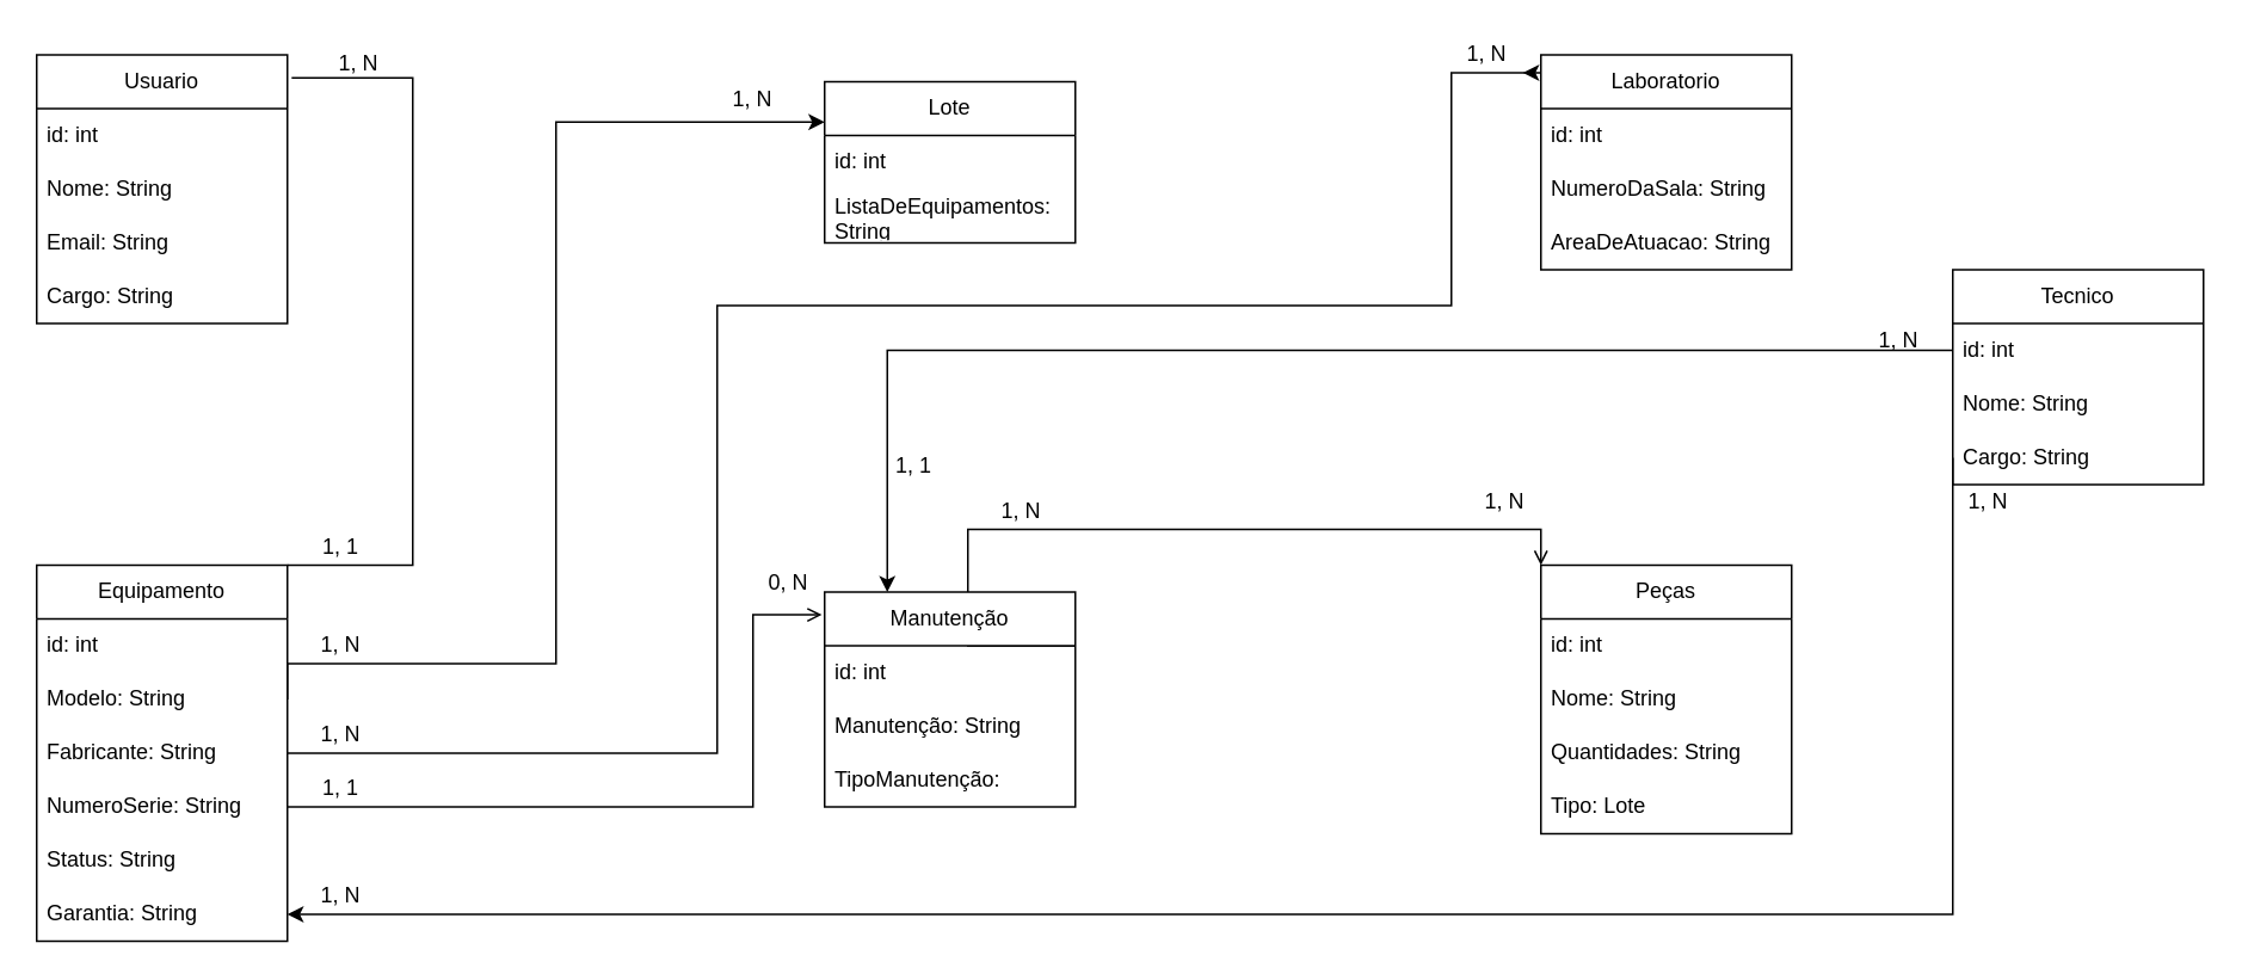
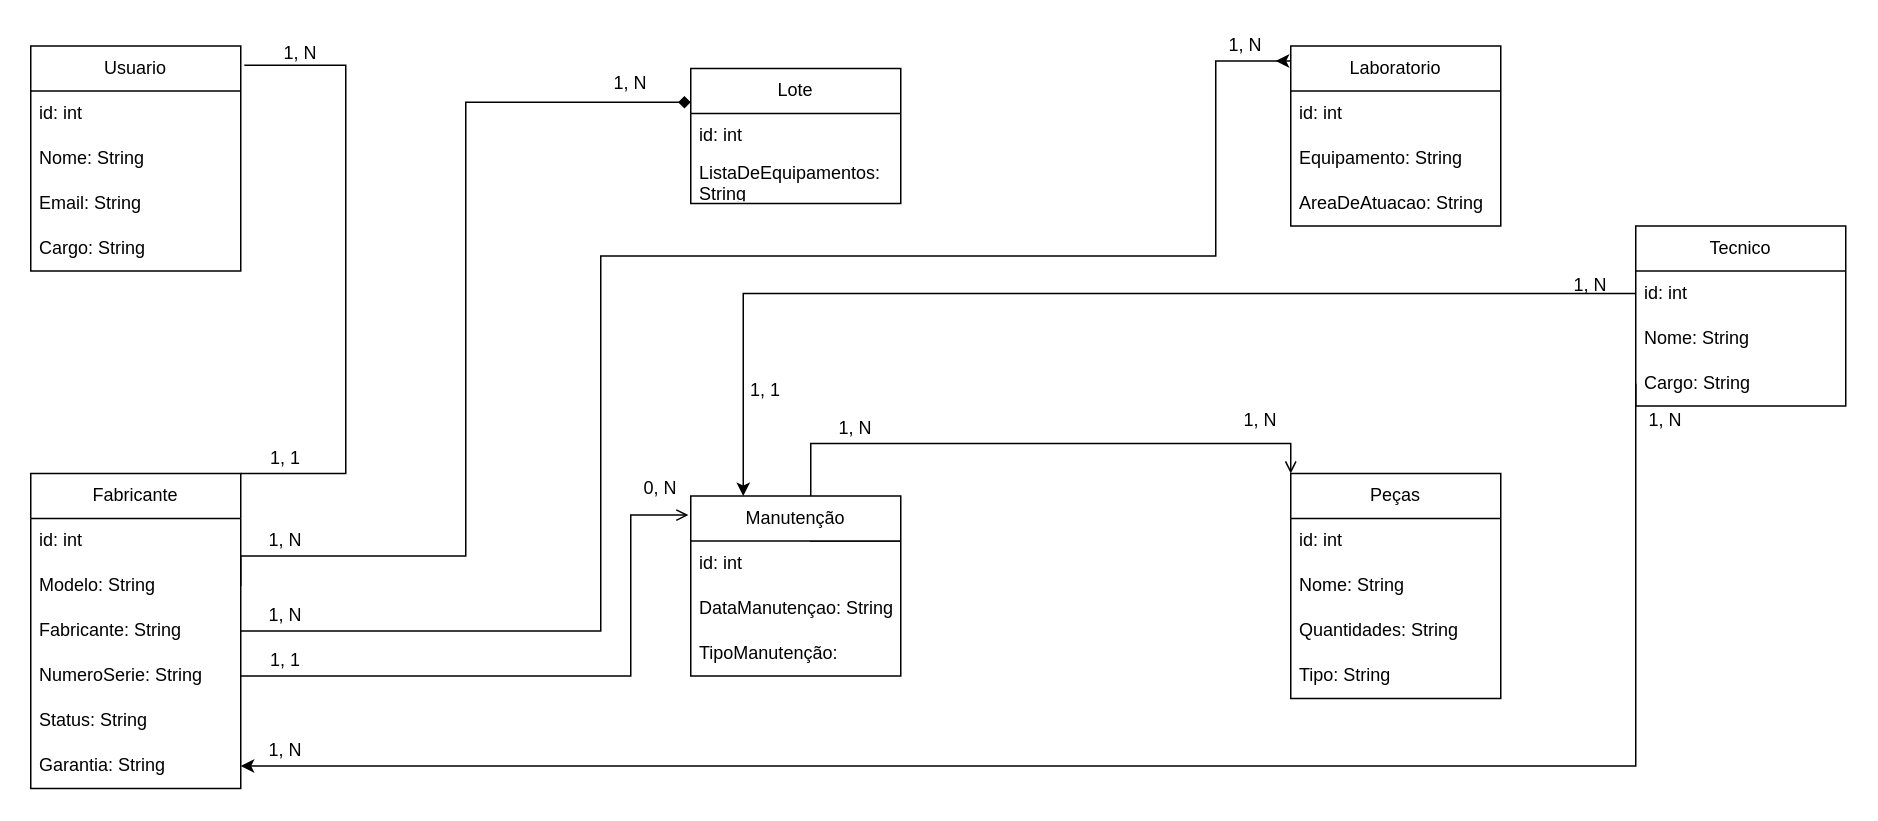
  <mxCell id="0" />
  <mxCell id="1" parent="0" />
- <mxCell id="2" value="Equipamento" style="swimlane;fontStyle=0;childLayout=stackLayout;horizontal=1;startSize=30;horizontalStack=0;resizeParent=1;resizeParentMax=0;resizeLast=0;collapsible=1;marginBottom=0;whiteSpace=wrap;html=1;" vertex="1" parent="1"><mxGeometry x="20" y="315" width="140" height="210" as="geometry" /></mxCell>
+ <mxCell id="2" value="Fabricante" style="swimlane;fontStyle=0;childLayout=stackLayout;horizontal=1;startSize=30;horizontalStack=0;resizeParent=1;resizeParentMax=0;resizeLast=0;collapsible=1;marginBottom=0;whiteSpace=wrap;html=1;" vertex="1" parent="1"><mxGeometry x="20" y="315" width="140" height="210" as="geometry" /></mxCell>
  <mxCell id="3" value="id: int" style="text;strokeColor=none;fillColor=none;align=left;verticalAlign=middle;spacingLeft=4;spacingRight=4;overflow=hidden;points=[[0,0.5],[1,0.5]];portConstraint=eastwest;rotatable=0;whiteSpace=wrap;html=1;" vertex="1" parent="2"><mxGeometry y="30" width="140" height="30" as="geometry" /></mxCell>
  <mxCell id="4" value="Modelo: String" style="text;strokeColor=none;fillColor=none;align=left;verticalAlign=middle;spacingLeft=4;spacingRight=4;overflow=hidden;points=[[0,0.5],[1,0.5]];portConstraint=eastwest;rotatable=0;whiteSpace=wrap;html=1;" vertex="1" parent="2"><mxGeometry y="60" width="140" height="30" as="geometry" /></mxCell>
  <mxCell id="5" value="Fabricante: String" style="text;strokeColor=none;fillColor=none;align=left;verticalAlign=middle;spacingLeft=4;spacingRight=4;overflow=hidden;points=[[0,0.5],[1,0.5]];portConstraint=eastwest;rotatable=0;whiteSpace=wrap;html=1;shadow=0;" vertex="1" parent="2"><mxGeometry y="90" width="140" height="30" as="geometry" /></mxCell>
  <mxCell id="6" value="NumeroSerie: String" style="text;strokeColor=none;fillColor=none;align=left;verticalAlign=middle;spacingLeft=4;spacingRight=4;overflow=hidden;points=[[0,0.5],[1,0.5]];portConstraint=eastwest;rotatable=0;whiteSpace=wrap;html=1;shadow=0;" vertex="1" parent="2"><mxGeometry y="120" width="140" height="30" as="geometry" /></mxCell>
  <mxCell id="7" value="Status: String" style="text;strokeColor=none;fillColor=none;align=left;verticalAlign=middle;spacingLeft=4;spacingRight=4;overflow=hidden;points=[[0,0.5],[1,0.5]];portConstraint=eastwest;rotatable=0;whiteSpace=wrap;html=1;shadow=0;" vertex="1" parent="2"><mxGeometry y="150" width="140" height="30" as="geometry" /></mxCell>
  <mxCell id="8" value="Garantia: String" style="text;strokeColor=none;fillColor=none;align=left;verticalAlign=middle;spacingLeft=4;spacingRight=4;overflow=hidden;points=[[0,0.5],[1,0.5]];portConstraint=eastwest;rotatable=0;whiteSpace=wrap;html=1;shadow=0;" vertex="1" parent="2"><mxGeometry y="180" width="140" height="30" as="geometry" /></mxCell>
  <mxCell id="9" value="Lote" style="swimlane;fontStyle=0;childLayout=stackLayout;horizontal=1;startSize=30;horizontalStack=0;resizeParent=1;resizeParentMax=0;resizeLast=0;collapsible=1;marginBottom=0;whiteSpace=wrap;html=1;" vertex="1" parent="1"><mxGeometry x="460" y="45" width="140" height="90" as="geometry" /></mxCell>
  <mxCell id="10" value="id: int" style="text;strokeColor=none;fillColor=none;align=left;verticalAlign=middle;spacingLeft=4;spacingRight=4;overflow=hidden;points=[[0,0.5],[1,0.5]];portConstraint=eastwest;rotatable=0;whiteSpace=wrap;html=1;" vertex="1" parent="9"><mxGeometry y="30" width="140" height="30" as="geometry" /></mxCell>
  <mxCell id="11" value="ListaDeEquipamentos: String" style="text;strokeColor=none;fillColor=none;align=left;verticalAlign=middle;spacingLeft=4;spacingRight=4;overflow=hidden;points=[[0,0.5],[1,0.5]];portConstraint=eastwest;rotatable=0;whiteSpace=wrap;html=1;" vertex="1" parent="9"><mxGeometry y="60" width="140" height="30" as="geometry" /></mxCell>
  <mxCell id="12" value="Usuario" style="swimlane;fontStyle=0;childLayout=stackLayout;horizontal=1;startSize=30;horizontalStack=0;resizeParent=1;resizeParentMax=0;resizeLast=0;collapsible=1;marginBottom=0;whiteSpace=wrap;html=1;" vertex="1" parent="1"><mxGeometry x="20" y="30" width="140" height="150" as="geometry" /></mxCell>
  <mxCell id="13" value="id: int" style="text;strokeColor=none;fillColor=none;align=left;verticalAlign=middle;spacingLeft=4;spacingRight=4;overflow=hidden;points=[[0,0.5],[1,0.5]];portConstraint=eastwest;rotatable=0;whiteSpace=wrap;html=1;" vertex="1" parent="12"><mxGeometry y="30" width="140" height="30" as="geometry" /></mxCell>
  <mxCell id="14" value="Nome: String" style="text;strokeColor=none;fillColor=none;align=left;verticalAlign=middle;spacingLeft=4;spacingRight=4;overflow=hidden;points=[[0,0.5],[1,0.5]];portConstraint=eastwest;rotatable=0;whiteSpace=wrap;html=1;" vertex="1" parent="12"><mxGeometry y="60" width="140" height="30" as="geometry" /></mxCell>
  <mxCell id="15" value="Email: String" style="text;strokeColor=none;fillColor=none;align=left;verticalAlign=middle;spacingLeft=4;spacingRight=4;overflow=hidden;points=[[0,0.5],[1,0.5]];portConstraint=eastwest;rotatable=0;whiteSpace=wrap;html=1;" vertex="1" parent="12"><mxGeometry y="90" width="140" height="30" as="geometry" /></mxCell>
  <mxCell id="16" value="Cargo: String" style="text;strokeColor=none;fillColor=none;align=left;verticalAlign=middle;spacingLeft=4;spacingRight=4;overflow=hidden;points=[[0,0.5],[1,0.5]];portConstraint=eastwest;rotatable=0;whiteSpace=wrap;html=1;" vertex="1" parent="12"><mxGeometry y="120" width="140" height="30" as="geometry" /></mxCell>
  <mxCell id="17" value="Laboratorio" style="swimlane;fontStyle=0;childLayout=stackLayout;horizontal=1;startSize=30;horizontalStack=0;resizeParent=1;resizeParentMax=0;resizeLast=0;collapsible=1;marginBottom=0;whiteSpace=wrap;html=1;" vertex="1" parent="1"><mxGeometry x="860" y="30" width="140" height="120" as="geometry" /></mxCell>
  <mxCell id="18" value="id: int" style="text;strokeColor=none;fillColor=none;align=left;verticalAlign=middle;spacingLeft=4;spacingRight=4;overflow=hidden;points=[[0,0.5],[1,0.5]];portConstraint=eastwest;rotatable=0;whiteSpace=wrap;html=1;" vertex="1" parent="17"><mxGeometry y="30" width="140" height="30" as="geometry" /></mxCell>
- <mxCell id="19" value="NumeroDaSala: String" style="text;strokeColor=none;fillColor=none;align=left;verticalAlign=middle;spacingLeft=4;spacingRight=4;overflow=hidden;points=[[0,0.5],[1,0.5]];portConstraint=eastwest;rotatable=0;whiteSpace=wrap;html=1;" vertex="1" parent="17"><mxGeometry y="60" width="140" height="30" as="geometry" /></mxCell>
+ <mxCell id="19" value="Equipamento: String" style="text;strokeColor=none;fillColor=none;align=left;verticalAlign=middle;spacingLeft=4;spacingRight=4;overflow=hidden;points=[[0,0.5],[1,0.5]];portConstraint=eastwest;rotatable=0;whiteSpace=wrap;html=1;" vertex="1" parent="17"><mxGeometry y="60" width="140" height="30" as="geometry" /></mxCell>
  <mxCell id="20" value="AreaDeAtuacao: String" style="text;strokeColor=none;fillColor=none;align=left;verticalAlign=middle;spacingLeft=4;spacingRight=4;overflow=hidden;points=[[0,0.5],[1,0.5]];portConstraint=eastwest;rotatable=0;whiteSpace=wrap;html=1;" vertex="1" parent="17"><mxGeometry y="90" width="140" height="30" as="geometry" /></mxCell>
  <mxCell id="21" value="Peças" style="swimlane;fontStyle=0;childLayout=stackLayout;horizontal=1;startSize=30;horizontalStack=0;resizeParent=1;resizeParentMax=0;resizeLast=0;collapsible=1;marginBottom=0;whiteSpace=wrap;html=1;" vertex="1" parent="1"><mxGeometry x="860" y="315" width="140" height="150" as="geometry" /></mxCell>
  <mxCell id="22" value="id: int" style="text;strokeColor=none;fillColor=none;align=left;verticalAlign=middle;spacingLeft=4;spacingRight=4;overflow=hidden;points=[[0,0.5],[1,0.5]];portConstraint=eastwest;rotatable=0;whiteSpace=wrap;html=1;" vertex="1" parent="21"><mxGeometry y="30" width="140" height="30" as="geometry" /></mxCell>
  <mxCell id="23" value="Nome: String" style="text;strokeColor=none;fillColor=none;align=left;verticalAlign=middle;spacingLeft=4;spacingRight=4;overflow=hidden;points=[[0,0.5],[1,0.5]];portConstraint=eastwest;rotatable=0;whiteSpace=wrap;html=1;" vertex="1" parent="21"><mxGeometry y="60" width="140" height="30" as="geometry" /></mxCell>
  <mxCell id="24" value="Quantidades: String" style="text;strokeColor=none;fillColor=none;align=left;verticalAlign=middle;spacingLeft=4;spacingRight=4;overflow=hidden;points=[[0,0.5],[1,0.5]];portConstraint=eastwest;rotatable=0;whiteSpace=wrap;html=1;" vertex="1" parent="21"><mxGeometry y="90" width="140" height="30" as="geometry" /></mxCell>
- <mxCell id="25" value="Tipo: Lote" style="text;strokeColor=none;fillColor=none;align=left;verticalAlign=middle;spacingLeft=4;spacingRight=4;overflow=hidden;points=[[0,0.5],[1,0.5]];portConstraint=eastwest;rotatable=0;whiteSpace=wrap;html=1;" vertex="1" parent="21"><mxGeometry y="120" width="140" height="30" as="geometry" /></mxCell>
+ <mxCell id="25" value="Tipo: String" style="text;strokeColor=none;fillColor=none;align=left;verticalAlign=middle;spacingLeft=4;spacingRight=4;overflow=hidden;points=[[0,0.5],[1,0.5]];portConstraint=eastwest;rotatable=0;whiteSpace=wrap;html=1;" vertex="1" parent="21"><mxGeometry y="120" width="140" height="30" as="geometry" /></mxCell>
  <mxCell id="26" style="edgeStyle=orthogonalEdgeStyle;rounded=0;orthogonalLoop=1;jettySize=auto;html=1;exitX=1;exitY=0.25;exitDx=0;exitDy=0;entryX=0;entryY=0;entryDx=0;entryDy=0;endArrow=open;" edge="1" parent="1" source="27" target="21"><mxGeometry relative="1" as="geometry"><Array as="points"><mxPoint x="540" y="360" /><mxPoint x="540" y="295" /><mxPoint x="860" y="295" /></Array></mxGeometry></mxCell>
  <mxCell id="27" value="Manutenção" style="swimlane;fontStyle=0;childLayout=stackLayout;horizontal=1;startSize=30;horizontalStack=0;resizeParent=1;resizeParentMax=0;resizeLast=0;collapsible=1;marginBottom=0;whiteSpace=wrap;html=1;" vertex="1" parent="1"><mxGeometry x="460" y="330" width="140" height="120" as="geometry" /></mxCell>
  <mxCell id="28" value="id: int" style="text;strokeColor=none;fillColor=none;align=left;verticalAlign=middle;spacingLeft=4;spacingRight=4;overflow=hidden;points=[[0,0.5],[1,0.5]];portConstraint=eastwest;rotatable=0;whiteSpace=wrap;html=1;" vertex="1" parent="27"><mxGeometry y="30" width="140" height="30" as="geometry" /></mxCell>
- <mxCell id="29" value="Manutenção: String" style="text;strokeColor=none;fillColor=none;align=left;verticalAlign=middle;spacingLeft=4;spacingRight=4;overflow=hidden;points=[[0,0.5],[1,0.5]];portConstraint=eastwest;rotatable=0;whiteSpace=wrap;html=1;" vertex="1" parent="27"><mxGeometry y="60" width="140" height="30" as="geometry" /></mxCell>
+ <mxCell id="29" value="DataManutençao: String" style="text;strokeColor=none;fillColor=none;align=left;verticalAlign=middle;spacingLeft=4;spacingRight=4;overflow=hidden;points=[[0,0.5],[1,0.5]];portConstraint=eastwest;rotatable=0;whiteSpace=wrap;html=1;" vertex="1" parent="27"><mxGeometry y="60" width="140" height="30" as="geometry" /></mxCell>
  <mxCell id="30" value="TipoManutenção:" style="text;strokeColor=none;fillColor=none;align=left;verticalAlign=middle;spacingLeft=4;spacingRight=4;overflow=hidden;points=[[0,0.5],[1,0.5]];portConstraint=eastwest;rotatable=0;whiteSpace=wrap;html=1;" vertex="1" parent="27"><mxGeometry y="90" width="140" height="30" as="geometry" /></mxCell>
  <mxCell id="31" value="Tecnico" style="swimlane;fontStyle=0;childLayout=stackLayout;horizontal=1;startSize=30;horizontalStack=0;resizeParent=1;resizeParentMax=0;resizeLast=0;collapsible=1;marginBottom=0;whiteSpace=wrap;html=1;" vertex="1" parent="1"><mxGeometry x="1090" y="150" width="140" height="120" as="geometry" /></mxCell>
  <mxCell id="32" value="id: int" style="text;strokeColor=none;fillColor=none;align=left;verticalAlign=middle;spacingLeft=4;spacingRight=4;overflow=hidden;points=[[0,0.5],[1,0.5]];portConstraint=eastwest;rotatable=0;whiteSpace=wrap;html=1;" vertex="1" parent="31"><mxGeometry y="30" width="140" height="30" as="geometry" /></mxCell>
  <mxCell id="33" value="Nome: String" style="text;strokeColor=none;fillColor=none;align=left;verticalAlign=middle;spacingLeft=4;spacingRight=4;overflow=hidden;points=[[0,0.5],[1,0.5]];portConstraint=eastwest;rotatable=0;whiteSpace=wrap;html=1;" vertex="1" parent="31"><mxGeometry y="60" width="140" height="30" as="geometry" /></mxCell>
  <mxCell id="34" value="Cargo: String" style="text;strokeColor=none;fillColor=none;align=left;verticalAlign=middle;spacingLeft=4;spacingRight=4;overflow=hidden;points=[[0,0.5],[1,0.5]];portConstraint=eastwest;rotatable=0;whiteSpace=wrap;html=1;" vertex="1" parent="31"><mxGeometry y="90" width="140" height="30" as="geometry" /></mxCell>
- <mxCell id="35" style="edgeStyle=orthogonalEdgeStyle;rounded=0;orthogonalLoop=1;jettySize=auto;html=1;exitX=1;exitY=0.5;exitDx=0;exitDy=0;entryX=0;entryY=0.25;entryDx=0;entryDy=0;" edge="1" parent="1" source="4" target="9"><mxGeometry relative="1" as="geometry"><mxPoint x="340" y="80" as="targetPoint" /><Array as="points"><mxPoint x="160" y="370" /><mxPoint x="310" y="370" /><mxPoint x="310" y="68" /></Array></mxGeometry></mxCell>
+ <mxCell id="35" style="edgeStyle=orthogonalEdgeStyle;rounded=0;orthogonalLoop=1;jettySize=auto;html=1;exitX=1;exitY=0.5;exitDx=0;exitDy=0;entryX=0;entryY=0.25;entryDx=0;entryDy=0;endArrow=diamond;" edge="1" parent="1" source="4" target="9"><mxGeometry relative="1" as="geometry"><mxPoint x="340" y="80" as="targetPoint" /><Array as="points"><mxPoint x="160" y="370" /><mxPoint x="310" y="370" /><mxPoint x="310" y="68" /></Array></mxGeometry></mxCell>
  <mxCell id="36" style="edgeStyle=orthogonalEdgeStyle;rounded=0;orthogonalLoop=1;jettySize=auto;html=1;exitX=1;exitY=0;exitDx=0;exitDy=0;entryX=1.017;entryY=0.085;entryDx=0;entryDy=0;entryPerimeter=0;endArrow=none;" edge="1" parent="1" source="2" target="12"><mxGeometry relative="1" as="geometry"><Array as="points"><mxPoint x="230" y="315" /><mxPoint x="230" y="43" /></Array></mxGeometry></mxCell>
  <mxCell id="37" style="edgeStyle=orthogonalEdgeStyle;rounded=0;orthogonalLoop=1;jettySize=auto;html=1;exitX=1;exitY=0.5;exitDx=0;exitDy=0;" edge="1" parent="1" source="5"><mxGeometry relative="1" as="geometry"><mxPoint x="850" y="40" as="targetPoint" /><Array as="points"><mxPoint x="400" y="420" /><mxPoint x="400" y="170" /><mxPoint x="810" y="170" /><mxPoint x="810" y="40" /><mxPoint x="860" y="40" /></Array></mxGeometry></mxCell>
  <mxCell id="38" style="edgeStyle=orthogonalEdgeStyle;rounded=0;orthogonalLoop=1;jettySize=auto;html=1;exitX=1;exitY=0.5;exitDx=0;exitDy=0;entryX=-0.011;entryY=0.106;entryDx=0;entryDy=0;entryPerimeter=0;endArrow=open;" edge="1" parent="1" source="6" target="27"><mxGeometry relative="1" as="geometry"><mxPoint x="430" y="450.167" as="targetPoint" /><Array as="points"><mxPoint x="420" y="450" /><mxPoint x="420" y="343" /></Array></mxGeometry></mxCell>
  <mxCell id="39" value="1, N" style="text;html=1;align=center;verticalAlign=middle;whiteSpace=wrap;rounded=0;" vertex="1" parent="1"><mxGeometry x="170" y="20" width="60" height="30" as="geometry" /></mxCell>
  <mxCell id="40" value="1, 1" style="text;html=1;align=center;verticalAlign=middle;whiteSpace=wrap;rounded=0;" vertex="1" parent="1"><mxGeometry x="160" y="295" width="60" height="20" as="geometry" /></mxCell>
  <mxCell id="41" value="1, N" style="text;html=1;align=center;verticalAlign=middle;whiteSpace=wrap;rounded=0;" vertex="1" parent="1"><mxGeometry x="160" y="350" width="60" height="20" as="geometry" /></mxCell>
  <mxCell id="42" value="1, N" style="text;html=1;align=center;verticalAlign=middle;whiteSpace=wrap;rounded=0;" vertex="1" parent="1"><mxGeometry x="390" y="45" width="60" height="20" as="geometry" /></mxCell>
  <mxCell id="43" value="1, 1" style="text;html=1;align=center;verticalAlign=middle;whiteSpace=wrap;rounded=0;" vertex="1" parent="1"><mxGeometry x="160" y="430" width="60" height="20" as="geometry" /></mxCell>
  <mxCell id="44" value="0, N" style="text;html=1;align=center;verticalAlign=middle;whiteSpace=wrap;rounded=0;" vertex="1" parent="1"><mxGeometry x="410" y="315" width="60" height="20" as="geometry" /></mxCell>
  <mxCell id="45" value="1, N" style="text;html=1;align=center;verticalAlign=middle;whiteSpace=wrap;rounded=0;" vertex="1" parent="1"><mxGeometry x="810" y="270" width="60" height="20" as="geometry" /></mxCell>
  <mxCell id="46" value="1, N" style="text;html=1;align=center;verticalAlign=middle;whiteSpace=wrap;rounded=0;" vertex="1" parent="1"><mxGeometry x="160" y="400" width="60" height="20" as="geometry" /></mxCell>
  <mxCell id="47" value="1, N" style="text;html=1;align=center;verticalAlign=middle;whiteSpace=wrap;rounded=0;" vertex="1" parent="1"><mxGeometry x="800" y="20" width="60" height="20" as="geometry" /></mxCell>
  <mxCell id="48" value="1, N" style="text;html=1;align=center;verticalAlign=middle;whiteSpace=wrap;rounded=0;" vertex="1" parent="1"><mxGeometry x="540" y="275" width="60" height="20" as="geometry" /></mxCell>
  <mxCell id="49" style="edgeStyle=orthogonalEdgeStyle;rounded=0;orthogonalLoop=1;jettySize=auto;html=1;exitX=0;exitY=0.5;exitDx=0;exitDy=0;entryX=0.25;entryY=0;entryDx=0;entryDy=0;" edge="1" parent="1" source="32" target="27"><mxGeometry relative="1" as="geometry"><mxPoint x="510" y="195" as="targetPoint" /></mxGeometry></mxCell>
  <mxCell id="50" style="edgeStyle=orthogonalEdgeStyle;rounded=0;orthogonalLoop=1;jettySize=auto;html=1;exitX=0;exitY=0.5;exitDx=0;exitDy=0;entryX=1;entryY=0.5;entryDx=0;entryDy=0;" edge="1" parent="1" source="34" target="8"><mxGeometry relative="1" as="geometry"><mxPoint x="1020" y="510" as="targetPoint" /><Array as="points"><mxPoint x="1090" y="510" /></Array></mxGeometry></mxCell>
  <mxCell id="51" value="1, N" style="text;html=1;align=center;verticalAlign=middle;whiteSpace=wrap;rounded=0;" vertex="1" parent="1"><mxGeometry x="1030" y="180" width="60" height="20" as="geometry" /></mxCell>
  <mxCell id="52" value="1, 1" style="text;html=1;align=center;verticalAlign=middle;whiteSpace=wrap;rounded=0;" vertex="1" parent="1"><mxGeometry x="480" y="250" width="60" height="20" as="geometry" /></mxCell>
  <mxCell id="53" value="1, N" style="text;html=1;align=center;verticalAlign=middle;whiteSpace=wrap;rounded=0;" vertex="1" parent="1"><mxGeometry x="1080" y="270" width="60" height="20" as="geometry" /></mxCell>
  <mxCell id="54" value="1, N" style="text;html=1;align=center;verticalAlign=middle;whiteSpace=wrap;rounded=0;" vertex="1" parent="1"><mxGeometry x="160" y="490" width="60" height="20" as="geometry" /></mxCell>
